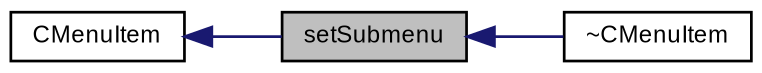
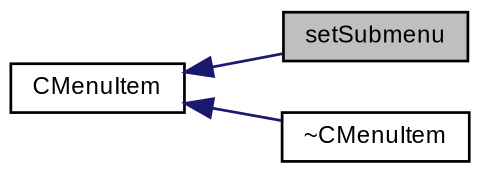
  digraph {
    rankdir=LR
    node [color=black fontname=Arial fontsize=9 shape=record]
    edge [color=midnightblue dir=back fontname=Arial fontsize=9 labelfontname=Arial labelfontsize=9 style=solid]
    n1 [fillcolor=grey75 fontcolor=black height=0.2 label=setSubmenu style=filled width=0.4]
    n2 [height=0.2 label="~CMenuItem" width=0.4]
    n3 [height=0.2 label=CMenuItem width=0.4]
-   n1 -> n2
+   n3 -> n2
    n3 -> n1
  }
